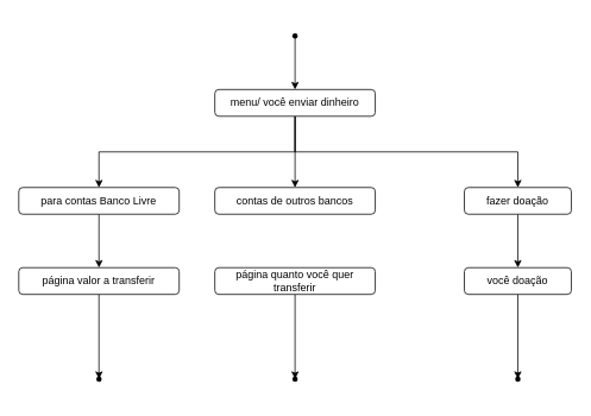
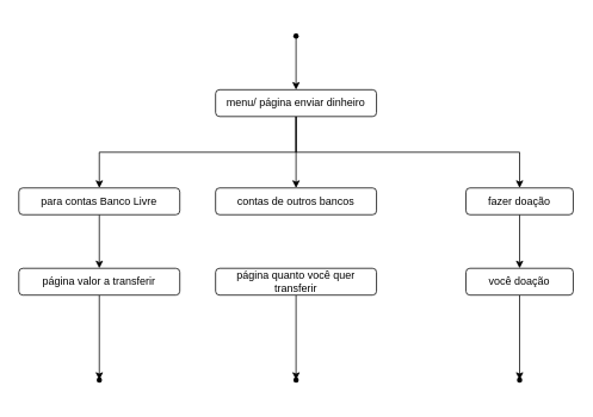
  <mxCell id="0" />
  <mxCell id="1" parent="0" />
  <mxCell id="2" value="" style="edgeStyle=orthogonalEdgeStyle;rounded=0;orthogonalLoop=1;jettySize=auto;html=1;" parent="1" source="5" target="9" edge="1"><mxGeometry relative="1" as="geometry"><Array as="points"><mxPoint x="330" y="170" /><mxPoint x="110" y="170" /></Array></mxGeometry></mxCell>
  <mxCell id="3" value="" style="edgeStyle=orthogonalEdgeStyle;rounded=0;orthogonalLoop=1;jettySize=auto;html=1;" parent="1" source="5" target="10" edge="1"><mxGeometry relative="1" as="geometry" /></mxCell>
  <mxCell id="4" style="edgeStyle=orthogonalEdgeStyle;rounded=0;orthogonalLoop=1;jettySize=auto;html=1;" edge="1" parent="1" source="5" target="18"><mxGeometry relative="1" as="geometry"><mxPoint x="680" y="210" as="targetPoint" /><Array as="points"><mxPoint x="330" y="170" /><mxPoint x="580" y="170" /></Array></mxGeometry></mxCell>
- <mxCell id="5" value="menu/ você enviar dinheiro" style="rounded=1;whiteSpace=wrap;html=1;" parent="1" vertex="1"><mxGeometry x="240" y="100" width="180" height="30" as="geometry" /></mxCell>
+ <mxCell id="5" value="menu/ página enviar dinheiro" style="rounded=1;whiteSpace=wrap;html=1;" parent="1" vertex="1"><mxGeometry x="240" y="100" width="180" height="30" as="geometry" /></mxCell>
  <mxCell id="6" value="" style="edgeStyle=orthogonalEdgeStyle;rounded=0;orthogonalLoop=1;jettySize=auto;html=1;" parent="1" source="7" target="5" edge="1"><mxGeometry relative="1" as="geometry" /></mxCell>
  <mxCell id="7" value="" style="shape=waypoint;sketch=0;fillStyle=solid;size=6;pointerEvents=1;points=[];fillColor=none;resizable=0;rotatable=0;perimeter=centerPerimeter;snapToPoint=1;" parent="1" vertex="1"><mxGeometry x="310" y="20" width="40" height="40" as="geometry" /></mxCell>
  <mxCell id="8" value="" style="edgeStyle=orthogonalEdgeStyle;rounded=0;orthogonalLoop=1;jettySize=auto;html=1;" parent="1" source="9" target="12" edge="1"><mxGeometry relative="1" as="geometry" /></mxCell>
  <mxCell id="9" value="para contas Banco Livre" style="rounded=1;whiteSpace=wrap;html=1;" parent="1" vertex="1"><mxGeometry x="20" y="210" width="180" height="30" as="geometry" /></mxCell>
  <mxCell id="10" value="contas de outros bancos" style="rounded=1;whiteSpace=wrap;html=1;" parent="1" vertex="1"><mxGeometry x="240" y="210" width="180" height="30" as="geometry" /></mxCell>
  <mxCell id="11" value="" style="edgeStyle=orthogonalEdgeStyle;rounded=0;orthogonalLoop=1;jettySize=auto;html=1;" parent="1" source="12" target="13" edge="1"><mxGeometry relative="1" as="geometry" /></mxCell>
  <mxCell id="12" value="página valor a transferir" style="rounded=1;whiteSpace=wrap;html=1;" parent="1" vertex="1"><mxGeometry x="20" y="300" width="180" height="30" as="geometry" /></mxCell>
  <mxCell id="13" value="" style="shape=waypoint;size=6;pointerEvents=1;points=[];fillColor=#ffffff;resizable=0;rotatable=0;perimeter=centerPerimeter;snapToPoint=1;rounded=1;" parent="1" vertex="1"><mxGeometry x="90" y="405" width="40" height="40" as="geometry" /></mxCell>
  <mxCell id="14" value="" style="edgeStyle=orthogonalEdgeStyle;rounded=0;orthogonalLoop=1;jettySize=auto;html=1;" parent="1" source="15" target="16" edge="1"><mxGeometry relative="1" as="geometry" /></mxCell>
  <mxCell id="15" value="página quanto você quer transferir" style="rounded=1;whiteSpace=wrap;html=1;" parent="1" vertex="1"><mxGeometry x="240" y="300" width="180" height="30" as="geometry" /></mxCell>
  <mxCell id="16" value="" style="shape=waypoint;size=6;pointerEvents=1;points=[];fillColor=#ffffff;resizable=0;rotatable=0;perimeter=centerPerimeter;snapToPoint=1;rounded=1;" parent="1" vertex="1"><mxGeometry x="310" y="405" width="40" height="40" as="geometry" /></mxCell>
  <mxCell id="17" value="" style="edgeStyle=orthogonalEdgeStyle;rounded=0;orthogonalLoop=1;jettySize=auto;html=1;" edge="1" parent="1" source="18" target="20"><mxGeometry relative="1" as="geometry" /></mxCell>
  <mxCell id="18" value="fazer doação" style="rounded=1;whiteSpace=wrap;html=1;" vertex="1" parent="1"><mxGeometry x="520" y="210" width="120" height="30" as="geometry" /></mxCell>
  <mxCell id="19" value="" style="edgeStyle=orthogonalEdgeStyle;rounded=0;orthogonalLoop=1;jettySize=auto;html=1;" edge="1" parent="1" source="20" target="21"><mxGeometry relative="1" as="geometry" /></mxCell>
  <mxCell id="20" value="você doação" style="rounded=1;whiteSpace=wrap;html=1;" vertex="1" parent="1"><mxGeometry x="520" y="300" width="120" height="30" as="geometry" /></mxCell>
  <mxCell id="21" value="" style="shape=waypoint;size=6;pointerEvents=1;points=[];fillColor=#ffffff;resizable=0;rotatable=0;perimeter=centerPerimeter;snapToPoint=1;rounded=1;" vertex="1" parent="1"><mxGeometry x="560" y="405" width="40" height="40" as="geometry" /></mxCell>
